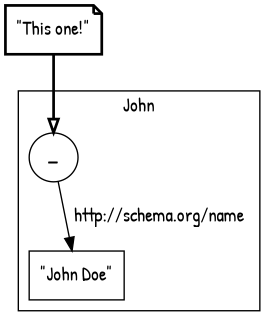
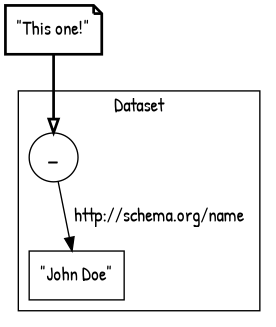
  digraph {
    fontname="Patrick Hand"
    node [fontname="Patrick Hand"]
    edge [fontname="Patrick Hand"]
    _ [shape=circle]
    "\"John Doe\"" [shape=rect]
    n3 [label="\"This one!\"" shape=note style=bold]
    subgraph cluster_1 {
-     label=John
+     label=Dataset
      _
      "\"John Doe\""
    }
    _ -> "\"John Doe\"" [label="  http://schema.org/name    "]
    n3 -> _ [arrowhead=onormal style=bold]
  }
